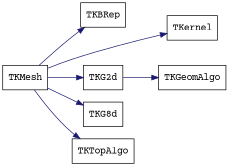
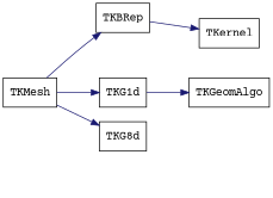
  digraph {
    aspect=1
    fontname="Courier Prime"
    rankdir=LR
    node [fontname="Courier Prime" shape=box]
    edge [color=midnightblue fontname="Courier Prime" style=solid]
    TKMesh
    TKBRep
    TKernel
-   TKG2d
+   TKG2d [label=TKG1d]
    n5 [label=TKG8d]
-   TKTopAlgo
    TKGeomAlgo
    TKMesh -> TKBRep
-   TKMesh -> TKernel
+   TKBRep -> TKernel
    TKMesh -> TKG2d
    TKMesh -> n5
-   TKMesh -> TKTopAlgo
    TKG2d -> TKGeomAlgo
  }
